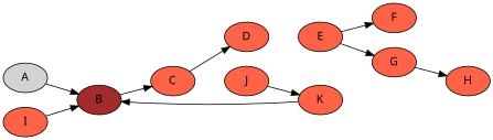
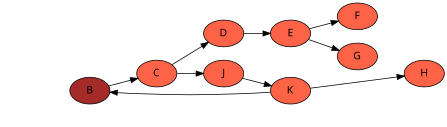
  digraph {
    fontname="Noto Sans"
    rankdir=LR
    node [fontname="Noto Sans" style=filled fillcolor=tomato]
    edge [fontname="Noto Sans"]
-   n1 [label=A fillcolor=""]
    n2 [fillcolor=brown label=B]
    n3 [label=C]
    n4 [label=D]
    n5 [label=J]
    n6 [label=E]
    n7 [label=K]
    n8 [label=F]
    n9 [label=G]
    n10 [label=H]
-   n11 [label=I]
-   n1 -> n2
    n2 -> n3
    n3 -> n4
+   n3 -> n5
+   n4 -> n6
    n5 -> n7
    n6 -> n8
    n6 -> n9
    n7 -> n2
-   n9 -> n10
-   n11 -> n2
+   n7 -> n10
  }
